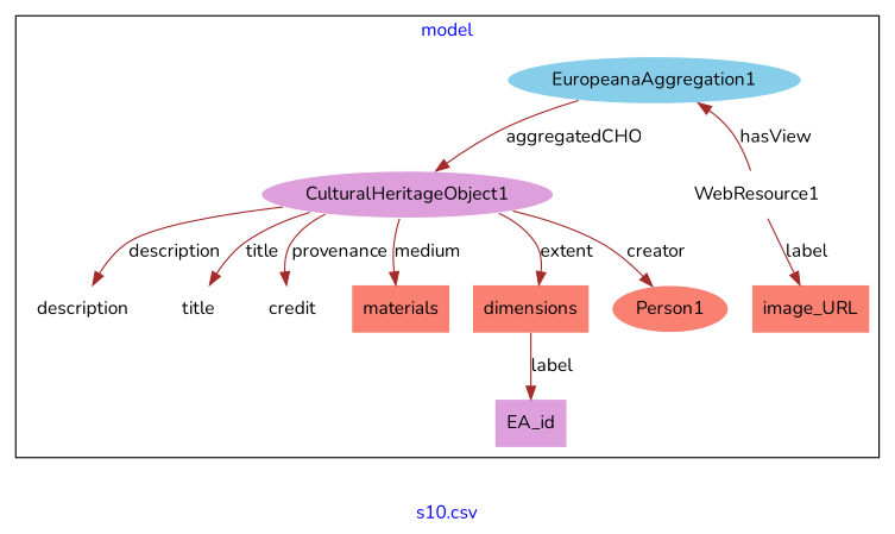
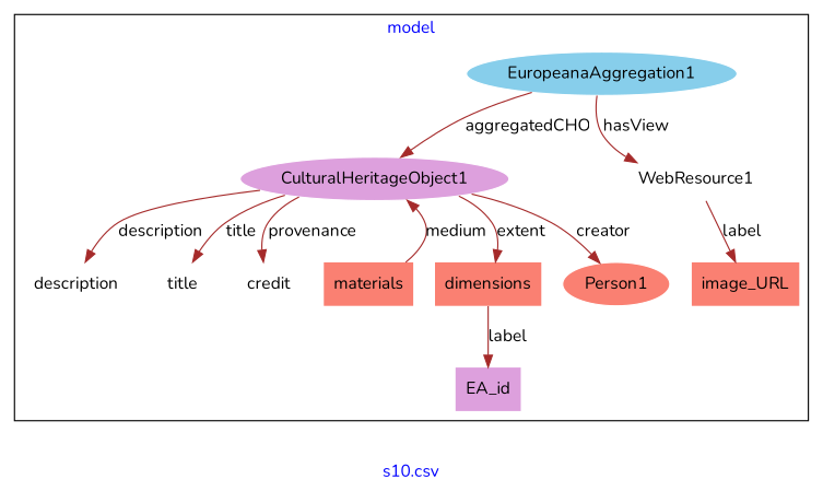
  digraph {
    fontcolor=blue
    fontname=Nunito
    label="s10.csv"
    remincross=true
    node [fillcolor=salmon fontname=Nunito style=filled shape=plaintext]
    edge [color=brown fontcolor=black fontname=Nunito]
    n1 [color=white fillcolor=plum label=CulturalHeritageObject1 shape=""]
    n2 [color=white label=Person1 shape=""]
    n3 [color=white fillcolor=skyblue label=EuropeanaAggregation1 shape=""]
    n4 [color=white fillcolor=white label=WebResource1 shape=""]
    n5 [fillcolor=white label=description]
    n6 [fillcolor=white label=title]
    n7 [fillcolor=white label=credit]
    n8 [label=image_URL]
    n9 [label=materials]
    n10 [fillcolor=plum label=EA_id]
    n11 [label=dimensions]
    subgraph cluster_1 {
      label=model
      n1
      n2
      n3
      n4
      n5
      n6
      n7
      n8
      n9
      n10
      n11
    }
    n1 -> n2 [label=creator]
    n1 -> n5 [label=description]
    n1 -> n6 [label=title]
    n1 -> n7 [label=provenance]
-   n1 -> n9 [label=medium]
+   n9 -> n1 [label=medium]
    n1 -> n11 [label=extent]
    n3 -> n1 [label=aggregatedCHO]
-   n4 -> n3 [label=hasView]
+   n3 -> n4 [label=hasView]
    n4 -> n8 [label=label]
    n11 -> n10 [label=label]
  }
